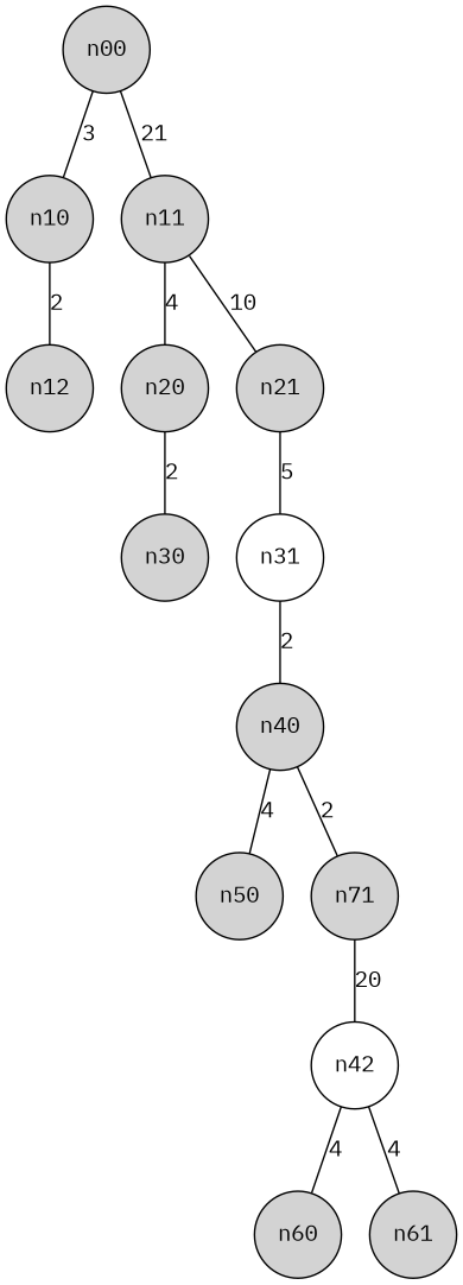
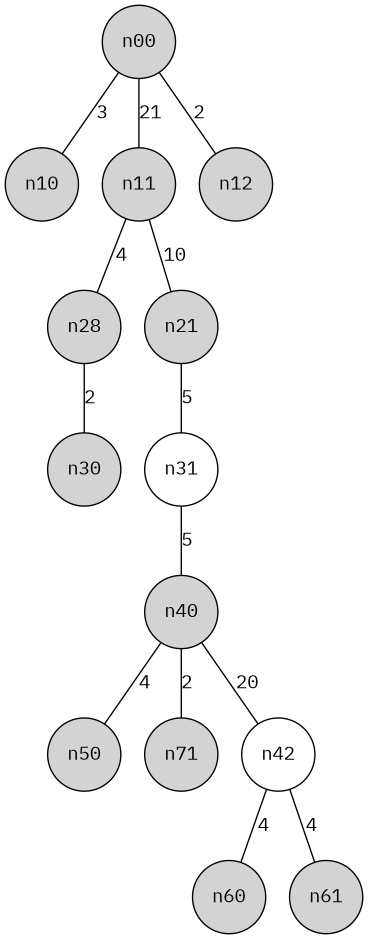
  digraph {
    fontname="IBM Plex Mono"
    node [fontname="IBM Plex Mono" shape=circle style=filled]
    edge [arrowhead=none arrowtail=none dir=both fontname="IBM Plex Mono"]
    n00
    n10
    n11
    n12
-   n20
+   n20 [label=n28]
    n21
    n30
    n31 [style=solid]
    n40
    n50
    n51 [label=n71]
    n52 [label=n42 style=solid]
    n60
    n61
    n00 -> n10 [label=3]
    n00 -> n11 [label=21]
-   n10 -> n12 [label=2]
+   n00 -> n12 [label=2]
    n11 -> n20 [label=4]
    n11 -> n21 [label=10]
    n20 -> n30 [label=2]
    n21 -> n31 [label=5]
-   n31 -> n40 [label=2]
+   n31 -> n40 [label=5]
    n40 -> n50 [label=4]
    n40 -> n51 [label=2]
-   n51 -> n52 [label=20]
+   n40 -> n52 [label=20]
    n52 -> n60 [label=4]
    n52 -> n61 [label=4]
  }
